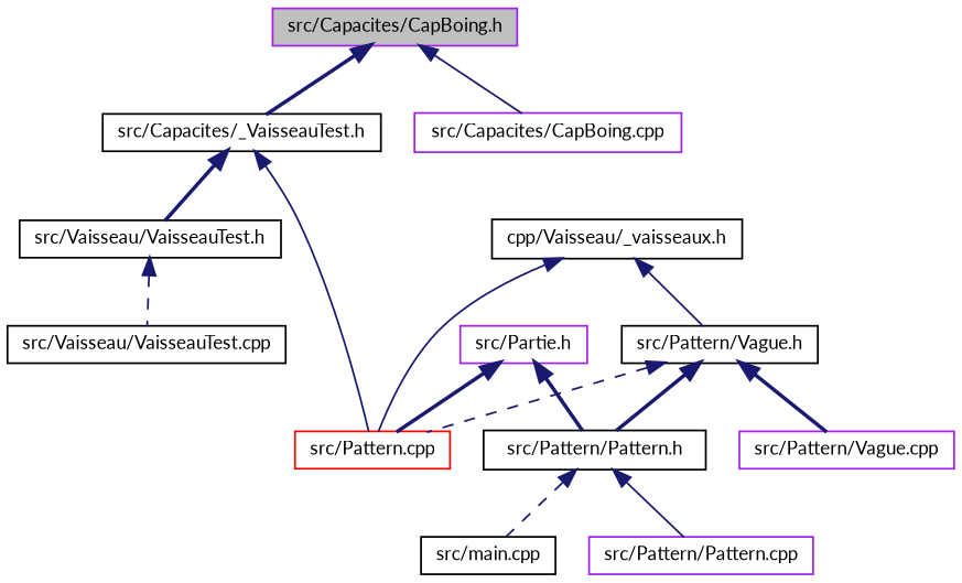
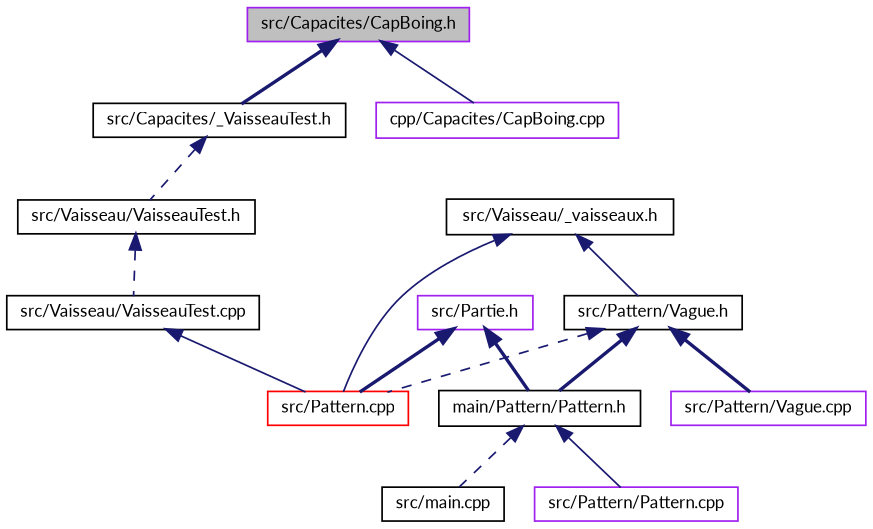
  digraph {
    fontname=Lato
    node [color=black fillcolor=white fontname=Lato fontsize=10 shape=record style=filled]
    edge [color=midnightblue dir=back fontname=Lato fontsize=10 labelfontname=Helvetica labelfontsize=10 style=bold]
    n1 [color=purple fillcolor=grey75 fontcolor=black height=0.2 label="src/Capacites/CapBoing.h" width=0.4]
    n2 [height=0.2 label="src/Capacites/_VaisseauTest.h" width=0.4]
-   n3 [color=purple height=0.2 label="src/Capacites/CapBoing.cpp" width=0.4]
+   n3 [color=purple height=0.2 label="cpp/Capacites/CapBoing.cpp" width=0.4]
    n4 [height=0.2 label="src/Vaisseau/VaisseauTest.h" width=0.4]
    n5 [color=red height=0.2 label="src/Pattern.cpp" width=0.4]
    n6 [height=0.2 label="src/Vaisseau/VaisseauTest.cpp" width=0.4]
-   n7 [height=0.2 label="cpp/Vaisseau/_vaisseaux.h" width=0.4]
+   n7 [height=0.2 label="src/Vaisseau/_vaisseaux.h" width=0.4]
    n8 [height=0.2 label="src/Pattern/Vague.h" width=0.4]
-   n9 [height=0.2 label="src/Pattern/Pattern.h" width=0.4]
+   n9 [height=0.2 label="main/Pattern/Pattern.h" width=0.4]
    n10 [color=purple height=0.2 label="src/Pattern/Vague.cpp" width=0.4]
    n11 [color=purple height=0.2 label="src/Partie.h" width=0.4]
    n12 [height=0.2 label="src/main.cpp" width=0.4]
    n13 [color=purple height=0.2 label="src/Pattern/Pattern.cpp" width=0.4]
    n1 -> n2
    n1 -> n3 [style=solid]
-   n2 -> n4
-   n2 -> n5 [style=solid]
+   n2 -> n4 [style=dashed]
+   n6 -> n5 [style=solid]
    n4 -> n6 [style=dashed]
    n7 -> n5 [style=solid]
    n7 -> n8 [style=solid]
    n8 -> n5 [style=dashed]
    n8 -> n9
    n8 -> n10
    n9 -> n12 [style=dashed]
    n9 -> n13 [style=solid]
    n11 -> n5
    n11 -> n9
  }
